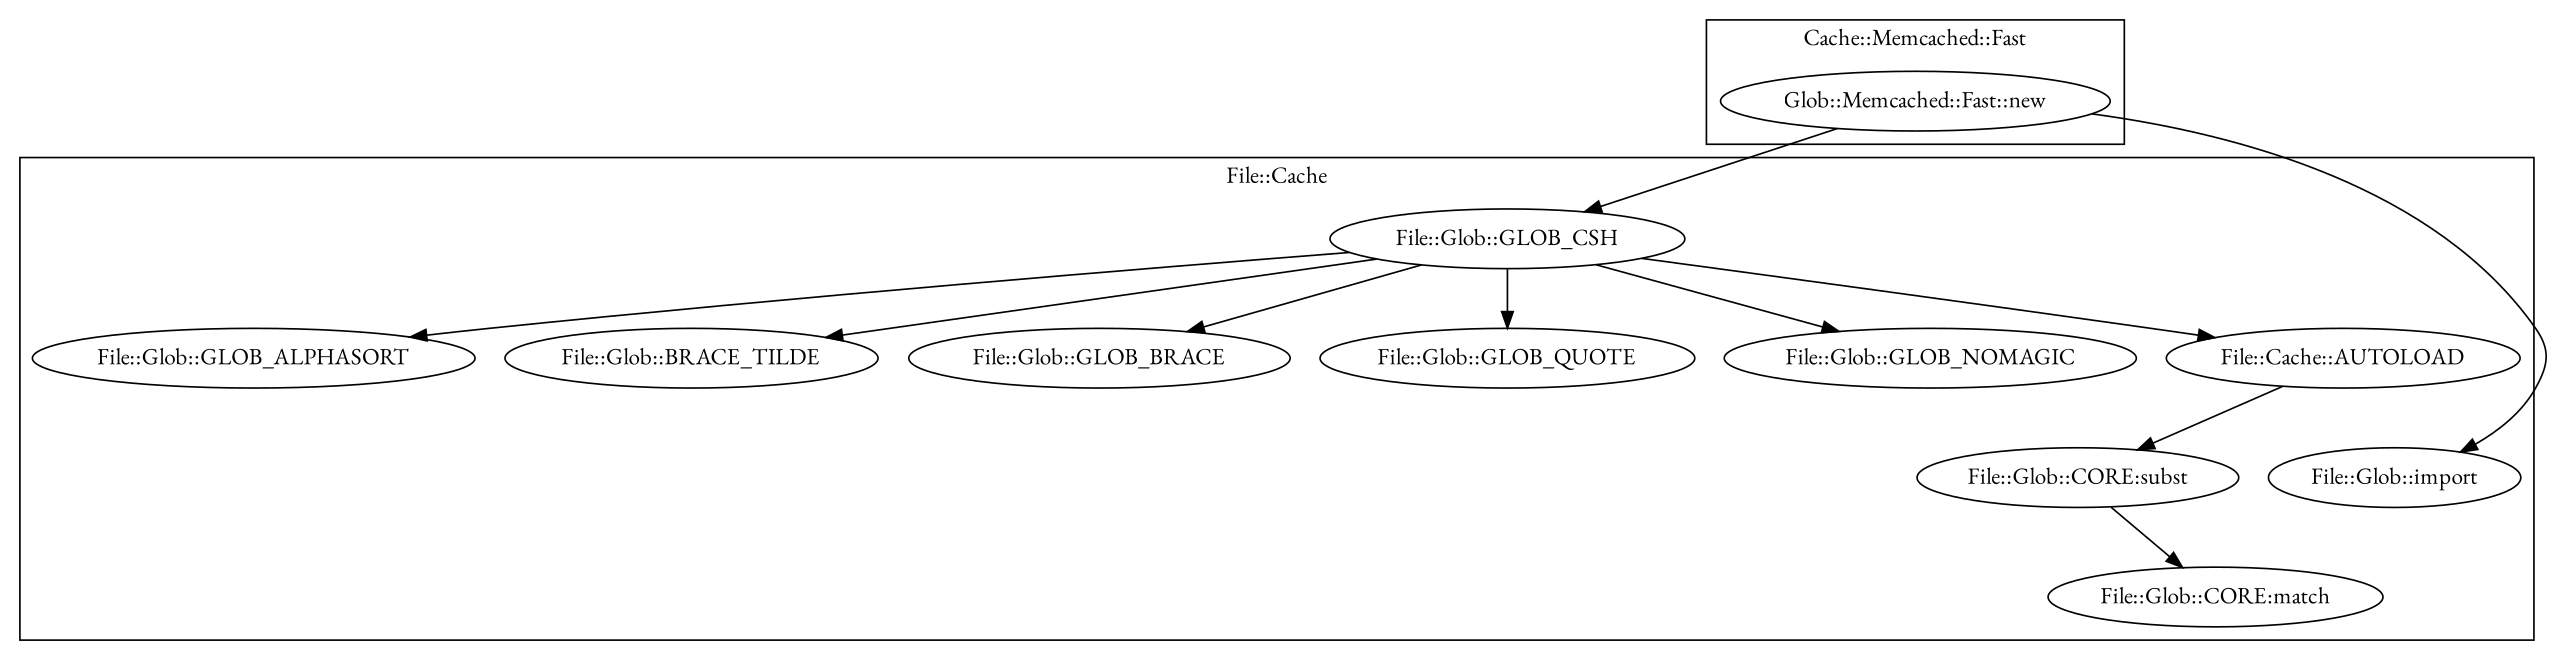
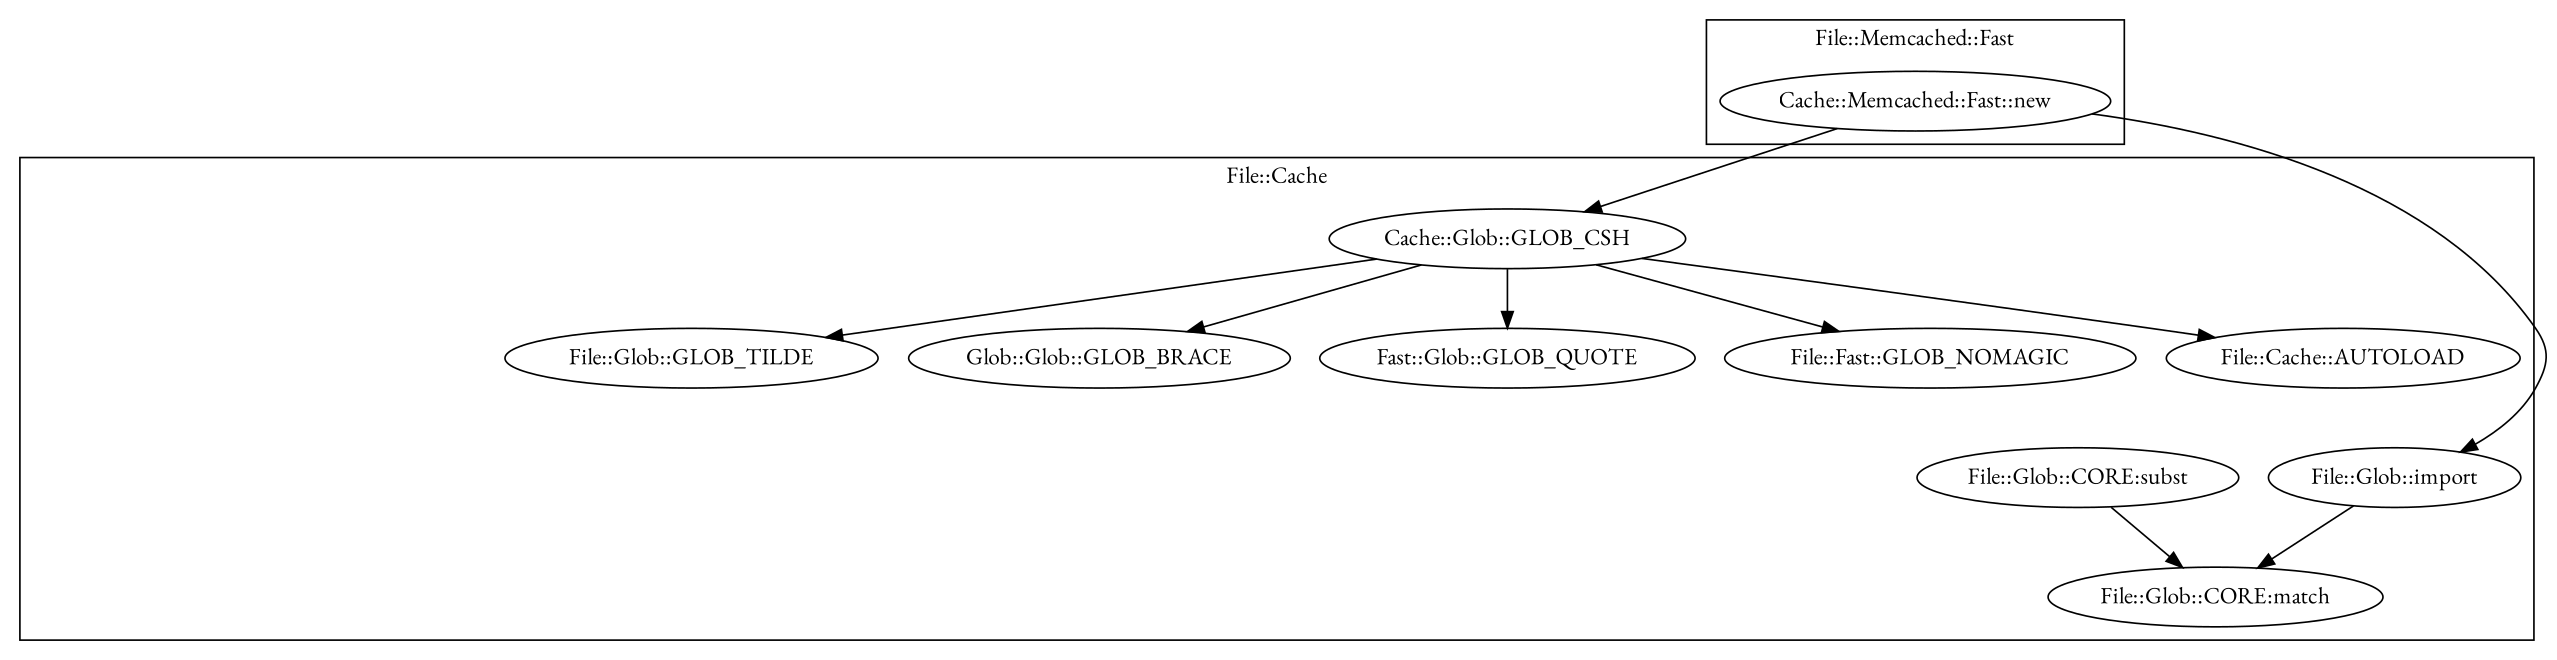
  digraph {
    fontname="EB Garamond"
    node [fontname="EB Garamond"]
    edge [fontname="EB Garamond"]
    "File::Glob::CORE:subst"
-   "File::Glob::GLOB_ALPHASORT"
    "File::Glob::import"
-   "File::Glob::GLOB_CSH"
-   "File::Glob::GLOB_TILDE" [label="File::Glob::BRACE_TILDE"]
-   "File::Glob::GLOB_BRACE"
-   "File::Glob::GLOB_QUOTE"
-   "File::Glob::GLOB_NOMAGIC"
+   "File::Glob::GLOB_CSH" [label="Cache::Glob::GLOB_CSH"]
+   "File::Glob::GLOB_TILDE"
+   "File::Glob::GLOB_BRACE" [label="Glob::Glob::GLOB_BRACE"]
+   "File::Glob::GLOB_QUOTE" [label="Fast::Glob::GLOB_QUOTE"]
+   "File::Glob::GLOB_NOMAGIC" [label="File::Fast::GLOB_NOMAGIC"]
    n9 [label="File::Cache::AUTOLOAD"]
    "File::Glob::CORE:match"
-   "Cache::Memcached::Fast::new" [label="Glob::Memcached::Fast::new"]
+   "Cache::Memcached::Fast::new"
    subgraph cluster_1 {
      label="File::Cache"
      "File::Glob::CORE:subst"
-     "File::Glob::GLOB_ALPHASORT"
      "File::Glob::import"
      "File::Glob::GLOB_CSH"
      "File::Glob::GLOB_TILDE"
      "File::Glob::GLOB_BRACE"
      "File::Glob::GLOB_QUOTE"
      "File::Glob::GLOB_NOMAGIC"
      n9
      "File::Glob::CORE:match"
    }
    subgraph cluster_2 {
-     label="Cache::Memcached::Fast"
+     label="File::Memcached::Fast"
      "Cache::Memcached::Fast::new"
    }
    "File::Glob::CORE:subst" -> "File::Glob::CORE:match"
-   "File::Glob::GLOB_CSH" -> "File::Glob::GLOB_ALPHASORT"
+   "File::Glob::import" -> "File::Glob::CORE:match"
    "File::Glob::GLOB_CSH" -> "File::Glob::GLOB_TILDE"
    "File::Glob::GLOB_CSH" -> "File::Glob::GLOB_BRACE"
    "File::Glob::GLOB_CSH" -> "File::Glob::GLOB_QUOTE"
    "File::Glob::GLOB_CSH" -> "File::Glob::GLOB_NOMAGIC"
    "File::Glob::GLOB_CSH" -> n9
-   n9 -> "File::Glob::CORE:subst"
    "Cache::Memcached::Fast::new" -> "File::Glob::import"
    "Cache::Memcached::Fast::new" -> "File::Glob::GLOB_CSH"
  }
